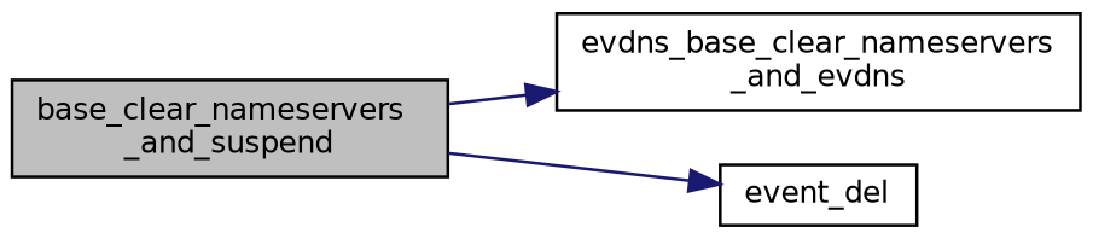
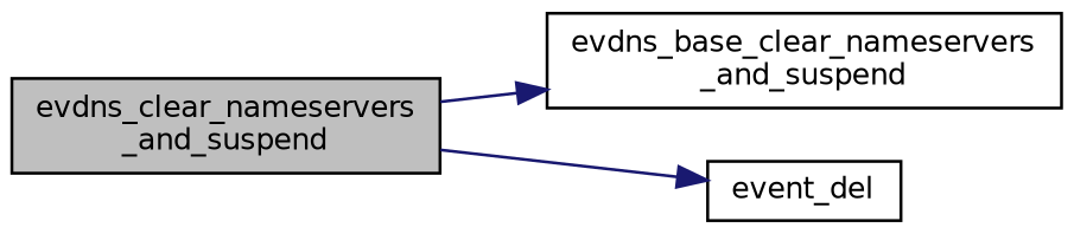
  digraph {
    rankdir=LR
    node [color=black fillcolor=white fontname=Helvetica fontsize=10 shape=record style=filled]
    edge [color=midnightblue fontname=Helvetica fontsize=10 labelfontname=Helvetica labelfontsize=10 style=solid]
-   n1 [fillcolor=grey75 fontcolor=black height=0.2 label="base_clear_nameservers\l_and_suspend" width=0.4]
-   n2 [height=0.2 label="evdns_base_clear_nameservers\l_and_evdns" width=0.4]
+   n1 [fillcolor=grey75 fontcolor=black height=0.2 label="evdns_clear_nameservers\l_and_suspend" width=0.4]
+   n2 [height=0.2 label="evdns_base_clear_nameservers\l_and_suspend" width=0.4]
    n3 [height=0.2 label=event_del width=0.4]
    n1 -> n2
    n1 -> n3
  }
